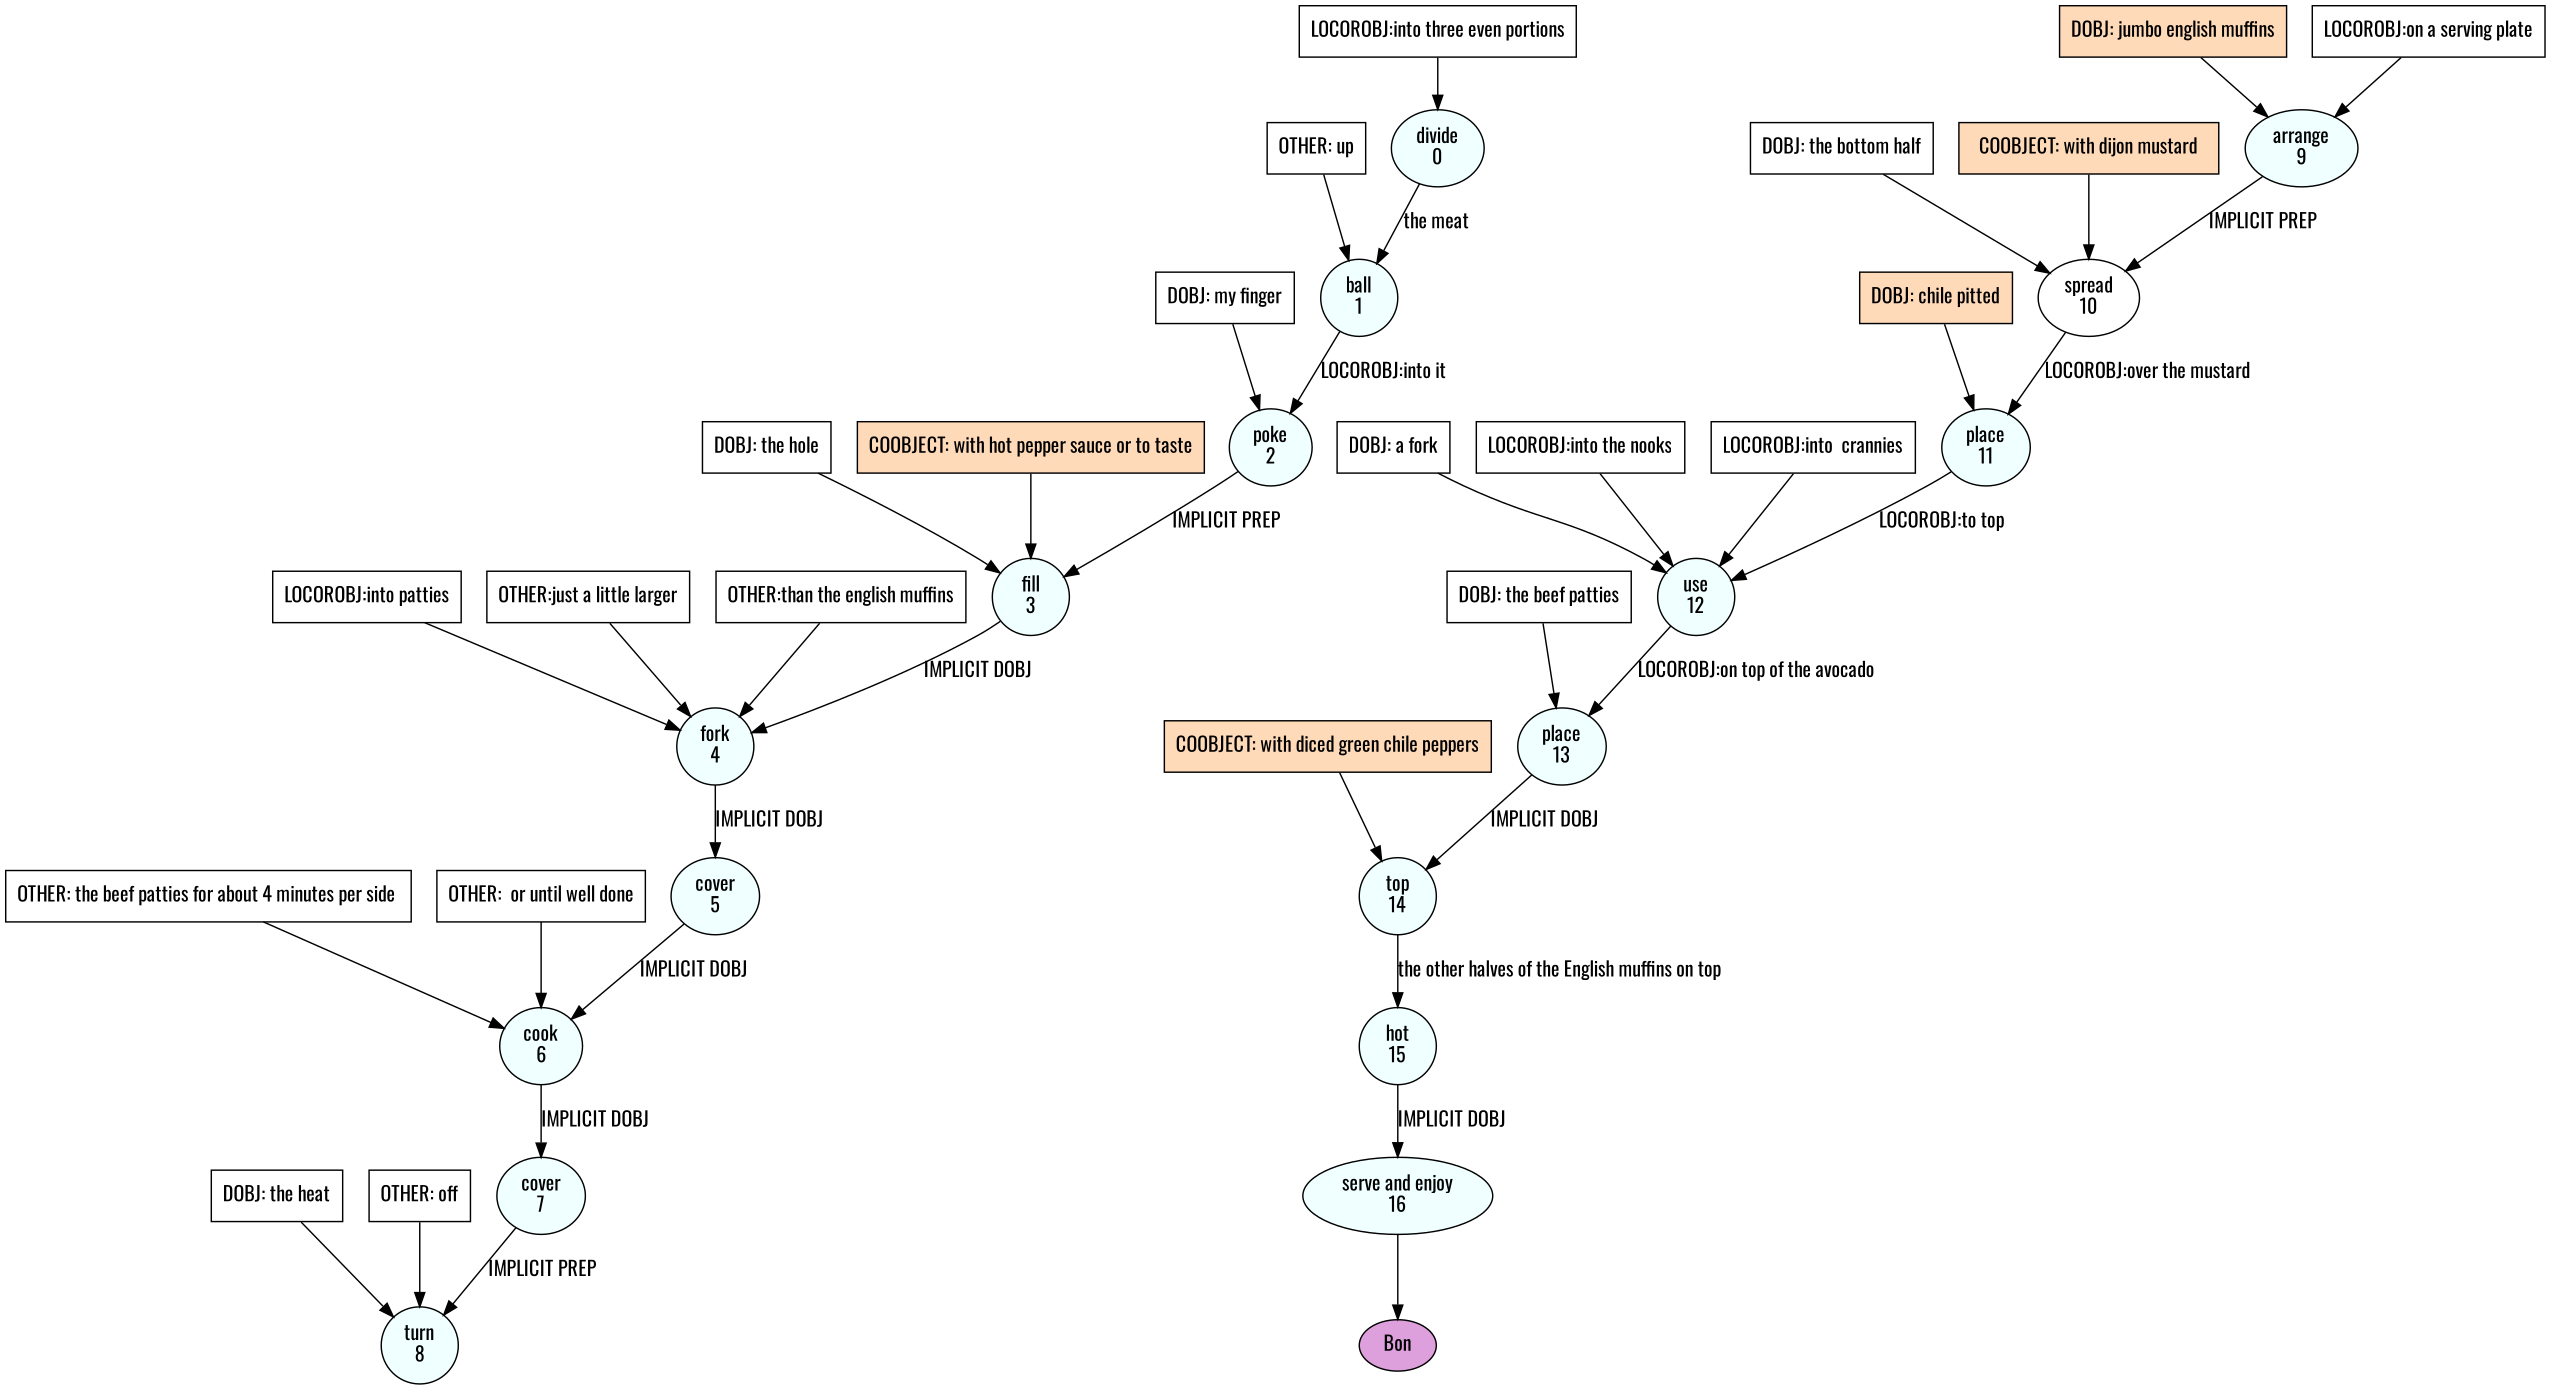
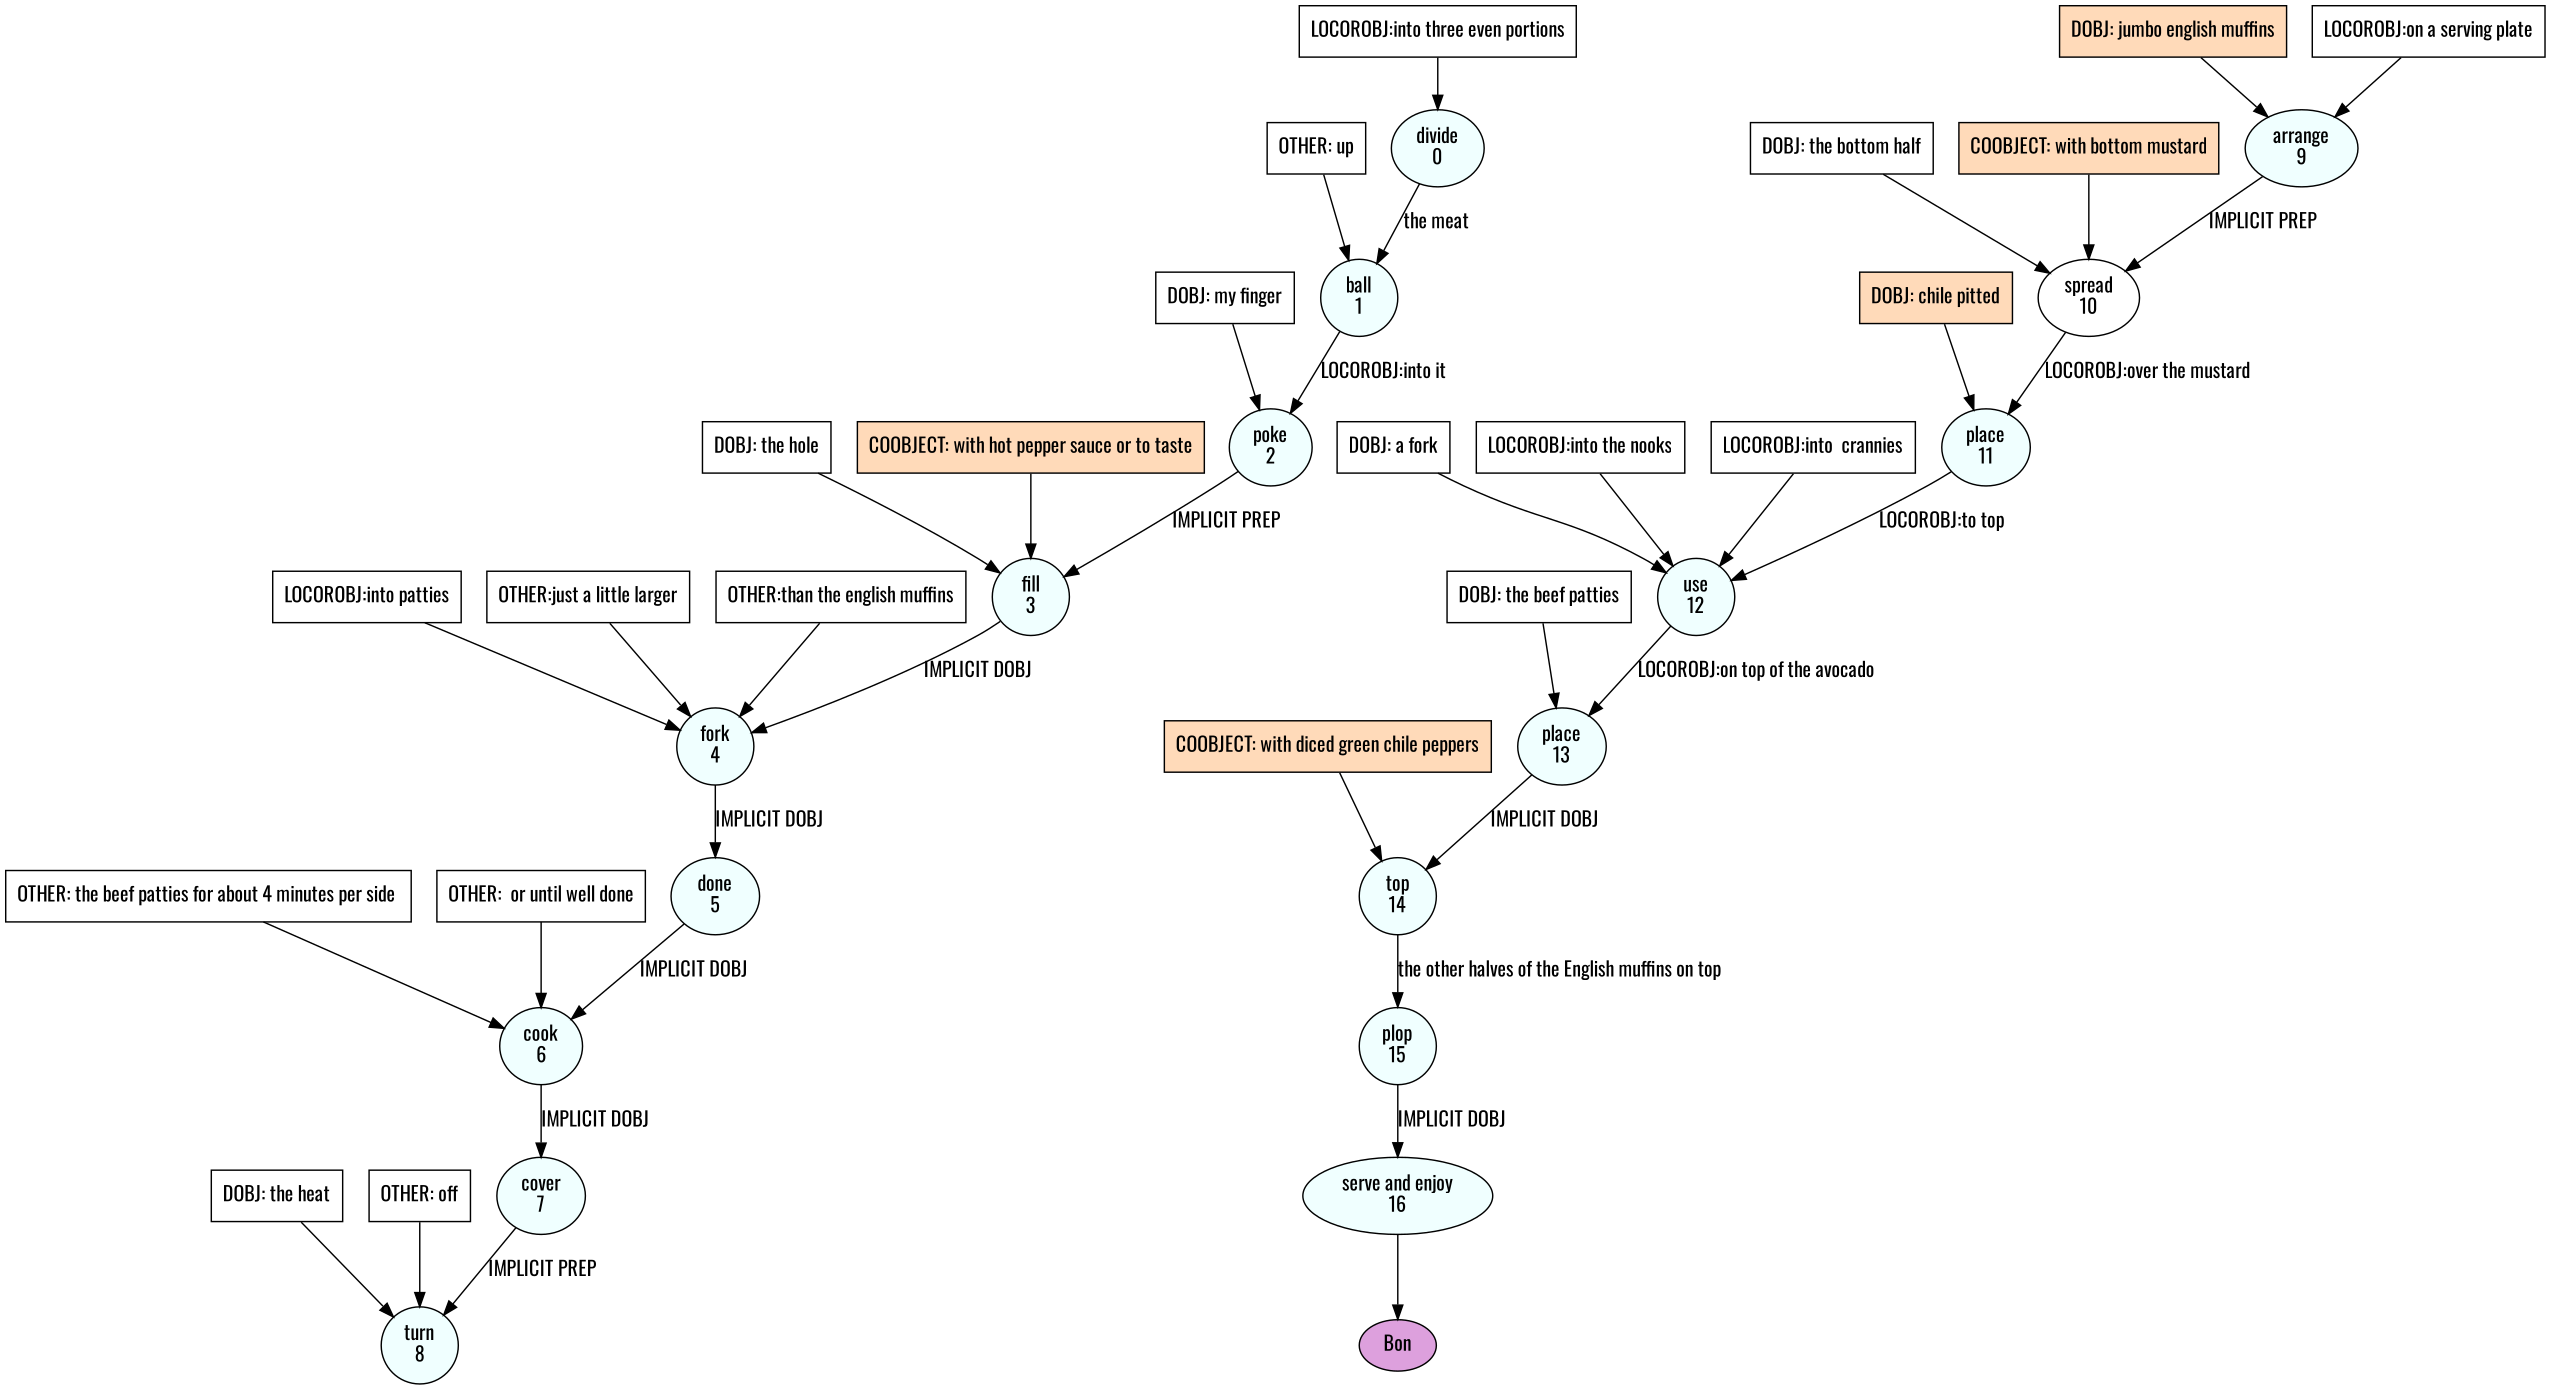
  digraph {
    fontname=Oswald
    node [fillcolor=white fontname=Oswald shape=box style=filled]
    edge [fontname=Oswald]
    n1 [fillcolor=azure label="divide\n0" shape=oval]
    n2 [fillcolor=azure label="ball\n1" shape=oval]
    n3 [fillcolor=azure label="poke\n2" shape=oval]
    n4 [fillcolor=azure label="fill\n3" shape=oval]
    n5 [fillcolor=azure label="fork\n4" shape=oval]
-   n6 [fillcolor=azure label="cover\n5" shape=oval]
+   n6 [fillcolor=azure label="done\n5" shape=oval]
    n7 [fillcolor=azure label="cook\n6" shape=oval]
    n8 [fillcolor=azure label="cover\n7" shape=oval]
    n9 [fillcolor=azure label="turn\n8" shape=oval]
    n10 [fillcolor=azure label="arrange\n9" shape=oval]
    n11 [label="spread\n10" shape=oval]
    n12 [fillcolor=azure label="place\n11" shape=oval]
    n13 [fillcolor=azure label="use\n12" shape=oval]
    n14 [fillcolor=azure label="place\n13" shape=oval]
    n15 [fillcolor=azure label="top\n14" shape=oval]
-   n16 [fillcolor=azure label="hot\n15" shape=oval]
+   n16 [fillcolor=azure label="plop\n15" shape=oval]
    n17 [fillcolor=azure label="serve and enjoy\n16" shape=oval]
    n18 [fillcolor=plum label=Bon shape=oval]
    n19 [label="LOCOROBJ:into three even portions"]
    n20 [label="OTHER: up"]
    n21 [label="DOBJ: my finger"]
    n22 [label="DOBJ: the hole"]
    n23 [fillcolor=peachpuff label="COOBJECT: with hot pepper sauce or to taste"]
    n24 [label="LOCOROBJ:into patties"]
    n25 [label="OTHER:just a little larger"]
    n26 [label="OTHER:than the english muffins"]
    n27 [label="OTHER: the beef patties for about 4 minutes per side "]
    n28 [label="OTHER:  or until well done"]
    n29 [label="DOBJ: the heat"]
    n30 [label="OTHER: off"]
    n31 [fillcolor=peachpuff label="DOBJ: jumbo english muffins"]
    n32 [label="LOCOROBJ:on a serving plate"]
    n33 [label="DOBJ: the bottom half"]
-   n34 [fillcolor=peachpuff label="COOBJECT: with dijon mustard"]
+   n34 [fillcolor=peachpuff label="COOBJECT: with bottom mustard"]
    n35 [fillcolor=peachpuff label="DOBJ: chile pitted"]
    n36 [label="DOBJ: a fork"]
    n37 [label="LOCOROBJ:into the nooks"]
    n38 [label="LOCOROBJ:into  crannies"]
    n39 [label="DOBJ: the beef patties"]
    n40 [fillcolor=peachpuff label="COOBJECT: with diced green chile peppers"]
    n1 -> n2 [label="the meat"]
    n2 -> n3 [label="LOCOROBJ:into it"]
    n3 -> n4 [label="IMPLICIT PREP"]
    n4 -> n5 [label="IMPLICIT DOBJ"]
    n5 -> n6 [label="IMPLICIT DOBJ"]
    n6 -> n7 [label="IMPLICIT DOBJ"]
    n7 -> n8 [label="IMPLICIT DOBJ"]
    n8 -> n9 [label="IMPLICIT PREP"]
    n10 -> n11 [label="IMPLICIT PREP"]
    n11 -> n12 [label="LOCOROBJ:over the mustard"]
    n12 -> n13 [label="LOCOROBJ:to top"]
    n13 -> n14 [label="LOCOROBJ:on top of the avocado"]
    n14 -> n15 [label="IMPLICIT DOBJ"]
    n15 -> n16 [label="the other halves of the English muffins on top"]
    n16 -> n17 [label="IMPLICIT DOBJ"]
    n17 -> n18
    n19 -> n1
    n20 -> n2
    n21 -> n3
    n22 -> n4
    n23 -> n4
    n24 -> n5
    n25 -> n5
    n26 -> n5
    n27 -> n7
    n28 -> n7
    n29 -> n9
    n30 -> n9
    n31 -> n10
    n32 -> n10
    n33 -> n11
    n34 -> n11
    n35 -> n12
    n36 -> n13
    n37 -> n13
    n38 -> n13
    n39 -> n14
    n40 -> n15
  }
